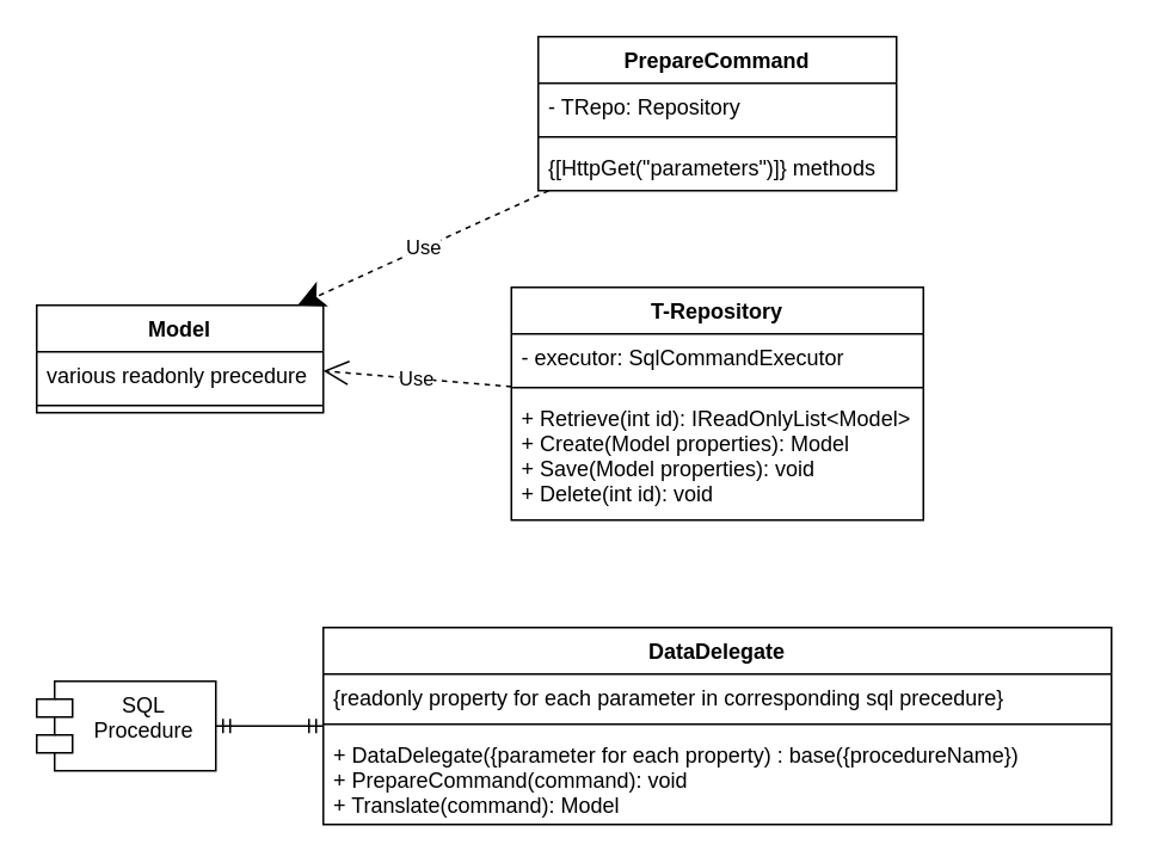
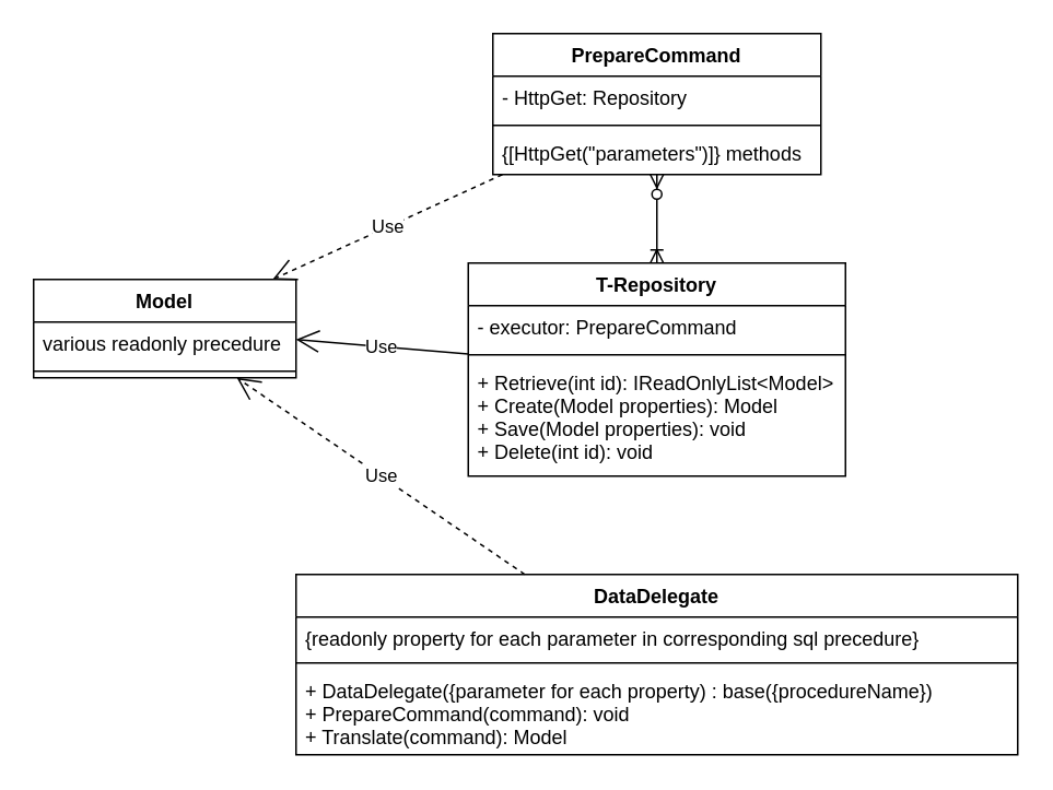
  <mxCell id="0" />
  <mxCell id="1" parent="0" />
- <mxCell id="2" value="SQL&#10;Procedure" style="shape=module;align=left;spacingLeft=20;align=center;verticalAlign=top;" vertex="1" parent="1"><mxGeometry x="20" y="380" width="100" height="50" as="geometry" /></mxCell>
  <mxCell id="3" value="PrepareCommand" style="swimlane;fontStyle=1;align=center;verticalAlign=top;childLayout=stackLayout;horizontal=1;startSize=26;horizontalStack=0;resizeParent=1;resizeParentMax=0;resizeLast=0;collapsible=1;marginBottom=0;" vertex="1" parent="1"><mxGeometry x="300" y="20" width="200" height="86" as="geometry" /></mxCell>
- <mxCell id="4" value="- TRepo: Repository" style="text;strokeColor=none;fillColor=none;align=left;verticalAlign=top;spacingLeft=4;spacingRight=4;overflow=hidden;rotatable=0;points=[[0,0.5],[1,0.5]];portConstraint=eastwest;" vertex="1" parent="3"><mxGeometry y="26" width="200" height="26" as="geometry" /></mxCell>
+ <mxCell id="4" value="- HttpGet: Repository" style="text;strokeColor=none;fillColor=none;align=left;verticalAlign=top;spacingLeft=4;spacingRight=4;overflow=hidden;rotatable=0;points=[[0,0.5],[1,0.5]];portConstraint=eastwest;" vertex="1" parent="3"><mxGeometry y="26" width="200" height="26" as="geometry" /></mxCell>
  <mxCell id="5" value="" style="line;strokeWidth=1;fillColor=none;align=left;verticalAlign=middle;spacingTop=-1;spacingLeft=3;spacingRight=3;rotatable=0;labelPosition=right;points=[];portConstraint=eastwest;" vertex="1" parent="3"><mxGeometry y="52" width="200" height="8" as="geometry" /></mxCell>
  <mxCell id="6" value="{[HttpGet(&quot;parameters&quot;)]} methods" style="text;strokeColor=none;fillColor=none;align=left;verticalAlign=top;spacingLeft=4;spacingRight=4;overflow=hidden;rotatable=0;points=[[0,0.5],[1,0.5]];portConstraint=eastwest;" vertex="1" parent="3"><mxGeometry y="60" width="200" height="26" as="geometry" /></mxCell>
+ <mxCell id="7" style="edgeStyle=orthogonalEdgeStyle;rounded=0;orthogonalLoop=1;jettySize=auto;html=1;endArrow=ERzeroToMany;endFill=1;startArrow=ERoneToMany;startFill=0;" edge="1" parent="1" source="8" target="3"><mxGeometry relative="1" as="geometry" /></mxCell>
  <mxCell id="8" value="T-Repository" style="swimlane;fontStyle=1;align=center;verticalAlign=top;childLayout=stackLayout;horizontal=1;startSize=26;horizontalStack=0;resizeParent=1;resizeParentMax=0;resizeLast=0;collapsible=1;marginBottom=0;" vertex="1" parent="1"><mxGeometry x="285" y="160" width="230" height="130" as="geometry" /></mxCell>
- <mxCell id="9" value="- executor: SqlCommandExecutor" style="text;strokeColor=none;fillColor=none;align=left;verticalAlign=top;spacingLeft=4;spacingRight=4;overflow=hidden;rotatable=0;points=[[0,0.5],[1,0.5]];portConstraint=eastwest;" vertex="1" parent="8"><mxGeometry y="26" width="230" height="26" as="geometry" /></mxCell>
+ <mxCell id="9" value="- executor: PrepareCommand" style="text;strokeColor=none;fillColor=none;align=left;verticalAlign=top;spacingLeft=4;spacingRight=4;overflow=hidden;rotatable=0;points=[[0,0.5],[1,0.5]];portConstraint=eastwest;" vertex="1" parent="8"><mxGeometry y="26" width="230" height="26" as="geometry" /></mxCell>
  <mxCell id="10" value="" style="line;strokeWidth=1;fillColor=none;align=left;verticalAlign=middle;spacingTop=-1;spacingLeft=3;spacingRight=3;rotatable=0;labelPosition=right;points=[];portConstraint=eastwest;" vertex="1" parent="8"><mxGeometry y="52" width="230" height="8" as="geometry" /></mxCell>
  <mxCell id="11" value="+ Retrieve(int id): IReadOnlyList&lt;Model&gt;&#10;+ Create(Model properties): Model&#10;+ Save(Model properties): void&#10;+ Delete(int id): void" style="text;strokeColor=none;fillColor=none;align=left;verticalAlign=top;spacingLeft=4;spacingRight=4;overflow=hidden;rotatable=0;points=[[0,0.5],[1,0.5]];portConstraint=eastwest;" vertex="1" parent="8"><mxGeometry y="60" width="230" height="70" as="geometry" /></mxCell>
- <mxCell id="12" style="edgeStyle=orthogonalEdgeStyle;rounded=0;orthogonalLoop=1;jettySize=auto;html=1;startArrow=ERmandOne;startFill=0;endArrow=ERmandOne;endFill=0;" edge="1" parent="1" source="13" target="2"><mxGeometry relative="1" as="geometry" /></mxCell>
  <mxCell id="13" value="DataDelegate" style="swimlane;fontStyle=1;align=center;verticalAlign=top;childLayout=stackLayout;horizontal=1;startSize=26;horizontalStack=0;resizeParent=1;resizeParentMax=0;resizeLast=0;collapsible=1;marginBottom=0;" vertex="1" parent="1"><mxGeometry x="180" y="350" width="440" height="110" as="geometry" /></mxCell>
  <mxCell id="14" value="{readonly property for each parameter in corresponding sql precedure}" style="text;strokeColor=none;fillColor=none;align=left;verticalAlign=top;spacingLeft=4;spacingRight=4;overflow=hidden;rotatable=0;points=[[0,0.5],[1,0.5]];portConstraint=eastwest;" vertex="1" parent="13"><mxGeometry y="26" width="440" height="24" as="geometry" /></mxCell>
  <mxCell id="15" value="" style="line;strokeWidth=1;fillColor=none;align=left;verticalAlign=middle;spacingTop=-1;spacingLeft=3;spacingRight=3;rotatable=0;labelPosition=right;points=[];portConstraint=eastwest;" vertex="1" parent="13"><mxGeometry y="50" width="440" height="8" as="geometry" /></mxCell>
  <mxCell id="16" value="+ DataDelegate({parameter for each property) : base({procedureName})&#10;+ PrepareCommand(command): void&#10;+ Translate(command): Model" style="text;strokeColor=none;fillColor=none;align=left;verticalAlign=top;spacingLeft=4;spacingRight=4;overflow=hidden;rotatable=0;points=[[0,0.5],[1,0.5]];portConstraint=eastwest;" vertex="1" parent="13"><mxGeometry y="58" width="440" height="52" as="geometry" /></mxCell>
  <mxCell id="17" value="Model" style="swimlane;fontStyle=1;align=center;verticalAlign=top;childLayout=stackLayout;horizontal=1;startSize=26;horizontalStack=0;resizeParent=1;resizeParentMax=0;resizeLast=0;collapsible=1;marginBottom=0;" vertex="1" parent="1"><mxGeometry x="20" y="170" width="160" height="60" as="geometry" /></mxCell>
  <mxCell id="18" value="various readonly precedure" style="text;strokeColor=none;fillColor=none;align=left;verticalAlign=top;spacingLeft=4;spacingRight=4;overflow=hidden;rotatable=0;points=[[0,0.5],[1,0.5]];portConstraint=eastwest;" vertex="1" parent="17"><mxGeometry y="26" width="160" height="26" as="geometry" /></mxCell>
  <mxCell id="19" value="" style="line;strokeWidth=1;fillColor=none;align=left;verticalAlign=middle;spacingTop=-1;spacingLeft=3;spacingRight=3;rotatable=0;labelPosition=right;points=[];portConstraint=eastwest;" vertex="1" parent="17"><mxGeometry y="52" width="160" height="8" as="geometry" /></mxCell>
- <mxCell id="20" value="Use" style="endArrow=classic;endSize=12;dashed=1;html=1;" edge="1" parent="1" source="3" target="17"><mxGeometry width="160" relative="1" as="geometry"><mxPoint x="30" y="290" as="sourcePoint" /><mxPoint x="190" y="290" as="targetPoint" /></mxGeometry></mxCell>
- <mxCell id="22" value="Use" style="endArrow=open;endSize=12;dashed=1;html=1;" edge="1" parent="1" source="8" target="17"><mxGeometry width="160" relative="1" as="geometry"><mxPoint x="40" y="300" as="sourcePoint" /><mxPoint x="200" y="300" as="targetPoint" /></mxGeometry></mxCell>
+ <mxCell id="20" value="Use" style="endArrow=open;endSize=12;dashed=1;html=1;" edge="1" parent="1" source="3" target="17"><mxGeometry width="160" relative="1" as="geometry"><mxPoint x="30" y="290" as="sourcePoint" /><mxPoint x="190" y="290" as="targetPoint" /></mxGeometry></mxCell>
+ <mxCell id="21" value="Use" style="endArrow=open;endSize=12;dashed=1;html=1;" edge="1" parent="1" source="13" target="17"><mxGeometry width="160" relative="1" as="geometry"><mxPoint x="40" y="300" as="sourcePoint" /><mxPoint x="200" y="300" as="targetPoint" /></mxGeometry></mxCell>
+ <mxCell id="22" value="Use" style="endArrow=open;endSize=12;dashed=0;html=1;" edge="1" parent="1" source="8" target="17"><mxGeometry width="160" relative="1" as="geometry"><mxPoint x="40" y="300" as="sourcePoint" /><mxPoint x="200" y="300" as="targetPoint" /></mxGeometry></mxCell>
